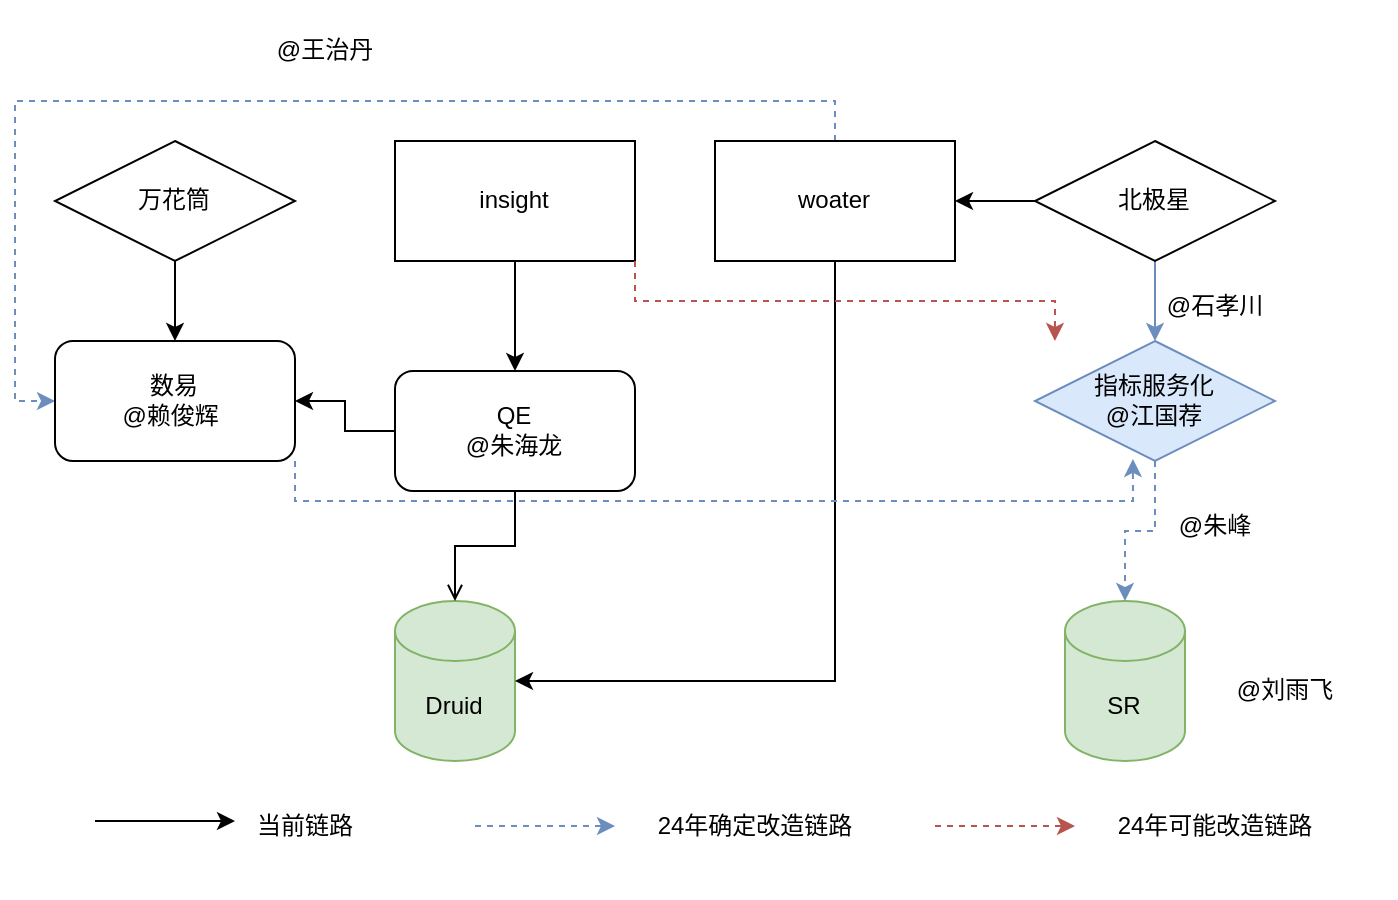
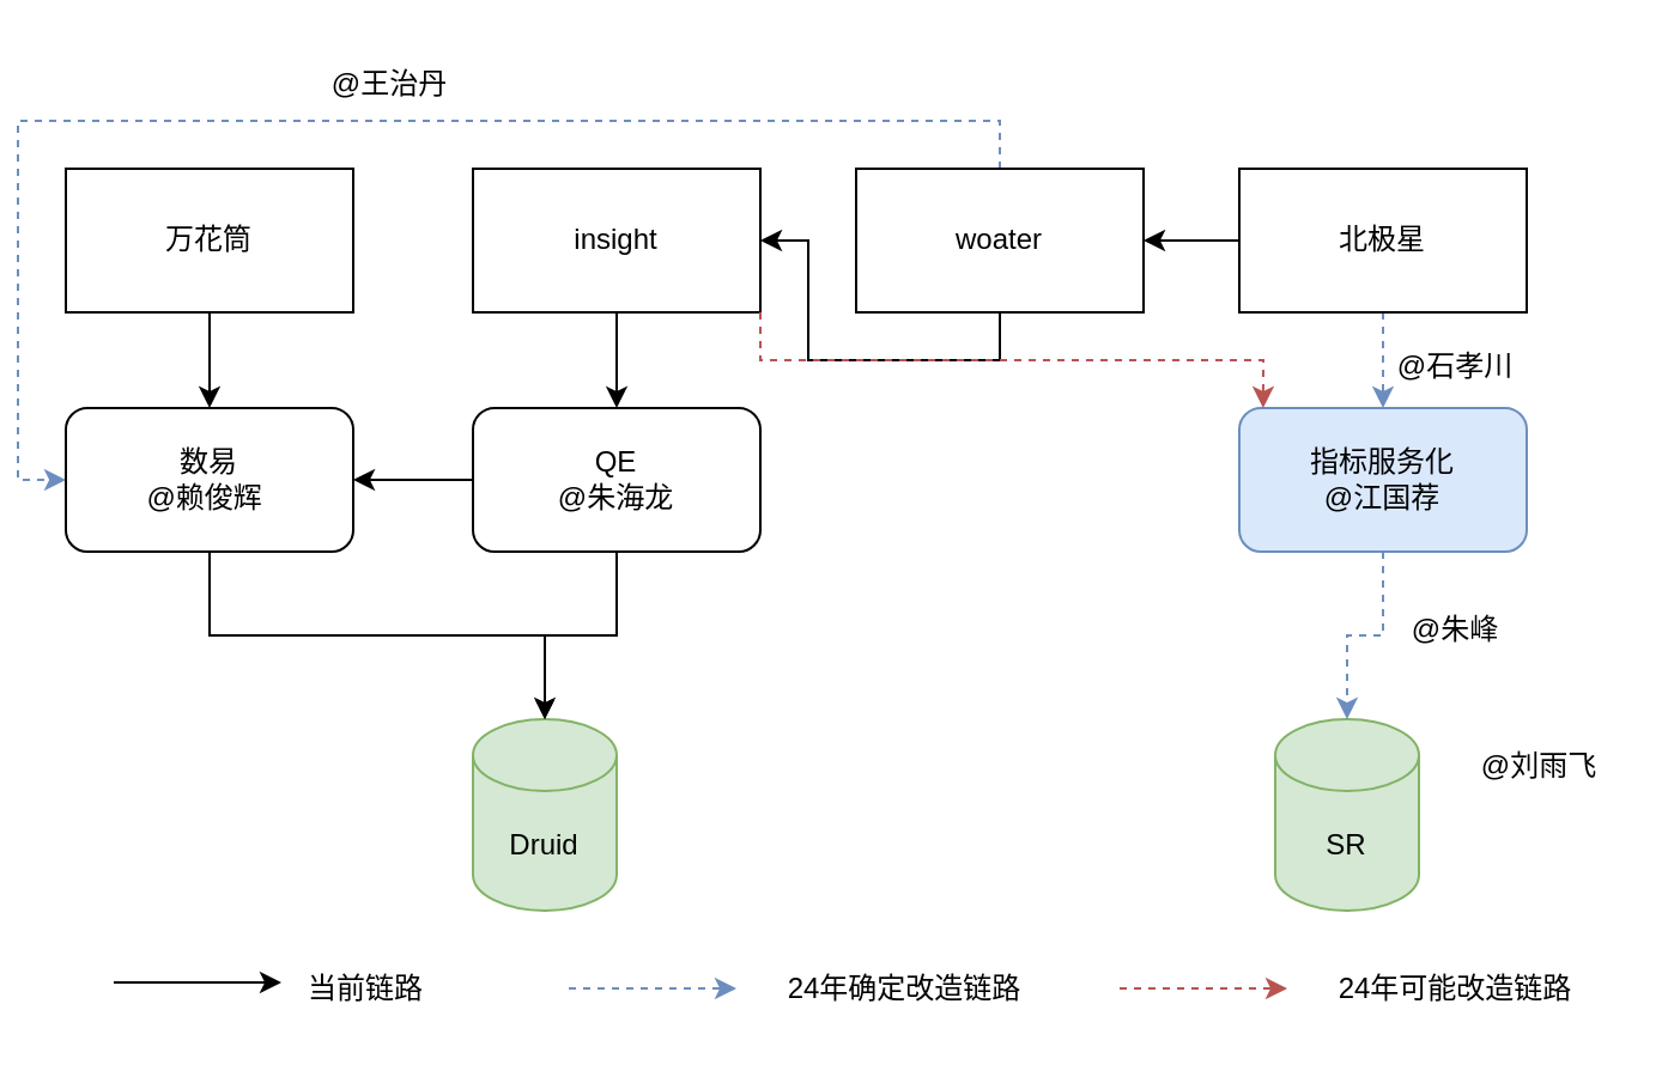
  <mxCell id="0" />
  <mxCell id="1" parent="0" />
  <mxCell id="2" style="edgeStyle=orthogonalEdgeStyle;rounded=0;orthogonalLoop=1;jettySize=auto;html=1;exitX=0.5;exitY=1;exitDx=0;exitDy=0;" parent="1" source="3" edge="1"><mxGeometry relative="1" as="geometry"><mxPoint x="80" y="170" as="targetPoint" /></mxGeometry></mxCell>
- <mxCell id="3" value="万花筒" style="rhombus;whiteSpace=wrap;html=1;" parent="1" vertex="1"><mxGeometry x="20" y="70" width="120" height="60" as="geometry" /></mxCell>
+ <mxCell id="3" value="万花筒" style="rounded=0;whiteSpace=wrap;html=1;" parent="1" vertex="1"><mxGeometry x="20" y="70" width="120" height="60" as="geometry" /></mxCell>
  <mxCell id="4" style="edgeStyle=orthogonalEdgeStyle;rounded=0;orthogonalLoop=1;jettySize=auto;html=1;exitX=0.5;exitY=1;exitDx=0;exitDy=0;" parent="1" source="5" target="15" edge="1"><mxGeometry relative="1" as="geometry" /></mxCell>
  <mxCell id="5" value="insight" style="rounded=0;whiteSpace=wrap;html=1;" parent="1" vertex="1"><mxGeometry x="190" y="70" width="120" height="60" as="geometry" /></mxCell>
  <mxCell id="6" style="edgeStyle=orthogonalEdgeStyle;rounded=0;orthogonalLoop=1;jettySize=auto;html=1;exitX=0.5;exitY=0;exitDx=0;exitDy=0;entryX=0;entryY=0.5;entryDx=0;entryDy=0;dashed=1;fillColor=#dae8fc;strokeColor=#6c8ebf;" edge="1" parent="1" source="7" target="12"><mxGeometry relative="1" as="geometry" /></mxCell>
  <mxCell id="7" value="woater" style="rounded=0;whiteSpace=wrap;html=1;" parent="1" vertex="1"><mxGeometry x="350" y="70" width="120" height="60" as="geometry" /></mxCell>
  <mxCell id="8" style="edgeStyle=orthogonalEdgeStyle;rounded=0;orthogonalLoop=1;jettySize=auto;html=1;exitX=0;exitY=0.5;exitDx=0;exitDy=0;entryX=1;entryY=0.5;entryDx=0;entryDy=0;" parent="1" source="10" target="7" edge="1"><mxGeometry relative="1" as="geometry" /></mxCell>
- <mxCell id="9" style="edgeStyle=orthogonalEdgeStyle;rounded=0;orthogonalLoop=1;jettySize=auto;html=1;exitX=0.5;exitY=1;exitDx=0;exitDy=0;entryX=0.5;entryY=0;entryDx=0;entryDy=0;dashed=0;fillColor=#dae8fc;strokeColor=#6c8ebf;" parent="1" source="10" target="20" edge="1"><mxGeometry relative="1" as="geometry" /></mxCell>
- <mxCell id="10" value="北极星" style="rhombus;whiteSpace=wrap;html=1;" parent="1" vertex="1"><mxGeometry x="510" y="70" width="120" height="60" as="geometry" /></mxCell>
+ <mxCell id="9" style="edgeStyle=orthogonalEdgeStyle;rounded=0;orthogonalLoop=1;jettySize=auto;html=1;exitX=0.5;exitY=1;exitDx=0;exitDy=0;entryX=0.5;entryY=0;entryDx=0;entryDy=0;dashed=1;fillColor=#dae8fc;strokeColor=#6c8ebf;" parent="1" source="10" target="20" edge="1"><mxGeometry relative="1" as="geometry" /></mxCell>
+ <mxCell id="10" value="北极星" style="rounded=0;whiteSpace=wrap;html=1;" parent="1" vertex="1"><mxGeometry x="510" y="70" width="120" height="60" as="geometry" /></mxCell>
  <mxCell id="11" value="Druid" style="shape=cylinder3;whiteSpace=wrap;html=1;boundedLbl=1;backgroundOutline=1;size=15;fillColor=#d5e8d4;strokeColor=#82b366;" parent="1" vertex="1"><mxGeometry x="190" y="300" width="60" height="80" as="geometry" /></mxCell>
  <mxCell id="12" value="数易&lt;br&gt;@赖俊辉&amp;nbsp;" style="rounded=1;whiteSpace=wrap;html=1;" parent="1" vertex="1"><mxGeometry x="20" y="170" width="120" height="60" as="geometry" /></mxCell>
  <mxCell id="13" style="edgeStyle=orthogonalEdgeStyle;rounded=0;orthogonalLoop=1;jettySize=auto;html=1;exitX=0.5;exitY=1;exitDx=0;exitDy=0;endArrow=open;" parent="1" source="15" target="11" edge="1"><mxGeometry relative="1" as="geometry" /></mxCell>
  <mxCell id="14" style="edgeStyle=orthogonalEdgeStyle;rounded=0;orthogonalLoop=1;jettySize=auto;html=1;exitX=0;exitY=0.5;exitDx=0;exitDy=0;entryX=1;entryY=0.5;entryDx=0;entryDy=0;" parent="1" source="15" target="12" edge="1"><mxGeometry relative="1" as="geometry" /></mxCell>
- <mxCell id="15" value="QE&lt;br&gt;@朱海龙" style="rounded=1;whiteSpace=wrap;html=1;" parent="1" vertex="1"><mxGeometry x="190" y="185" width="120" height="60" as="geometry" /></mxCell>
- <mxCell id="17" style="edgeStyle=orthogonalEdgeStyle;rounded=0;orthogonalLoop=1;jettySize=auto;html=1;exitX=0.5;exitY=1;exitDx=0;exitDy=0;entryX=1;entryY=0.5;entryDx=0;entryDy=0;entryPerimeter=0;" parent="1" source="7" target="11" edge="1"><mxGeometry relative="1" as="geometry" /></mxCell>
+ <mxCell id="15" value="QE&lt;br&gt;@朱海龙" style="rounded=1;whiteSpace=wrap;html=1;" parent="1" vertex="1"><mxGeometry x="190" y="170" width="120" height="60" as="geometry" /></mxCell>
+ <mxCell id="16" style="edgeStyle=orthogonalEdgeStyle;rounded=0;orthogonalLoop=1;jettySize=auto;html=1;exitX=0.5;exitY=1;exitDx=0;exitDy=0;entryX=0.5;entryY=0;entryDx=0;entryDy=0;entryPerimeter=0;" parent="1" source="12" target="11" edge="1"><mxGeometry relative="1" as="geometry" /></mxCell>
+ <mxCell id="17" style="edgeStyle=orthogonalEdgeStyle;rounded=0;orthogonalLoop=1;jettySize=auto;html=1;exitX=0.5;exitY=1;exitDx=0;exitDy=0;" parent="1" source="7" target="5" edge="1"><mxGeometry relative="1" as="geometry" /></mxCell>
  <mxCell id="18" value="SR" style="shape=cylinder3;whiteSpace=wrap;html=1;boundedLbl=1;backgroundOutline=1;size=15;fillColor=#d5e8d4;strokeColor=#82b366;" parent="1" vertex="1"><mxGeometry x="525" y="300" width="60" height="80" as="geometry" /></mxCell>
  <mxCell id="19" style="edgeStyle=orthogonalEdgeStyle;rounded=0;orthogonalLoop=1;jettySize=auto;html=1;exitX=0.5;exitY=1;exitDx=0;exitDy=0;dashed=1;fillColor=#dae8fc;strokeColor=#6c8ebf;" parent="1" source="20" target="18" edge="1"><mxGeometry relative="1" as="geometry" /></mxCell>
- <mxCell id="20" value="指标服务化&lt;br&gt;@江国荐" style="rhombus;whiteSpace=wrap;html=1;glass=0;shadow=0;fillColor=#dae8fc;strokeColor=#6c8ebf;" parent="1" vertex="1"><mxGeometry x="510" y="170" width="120" height="60" as="geometry" /></mxCell>
+ <mxCell id="20" value="指标服务化&lt;br&gt;@江国荐" style="rounded=1;whiteSpace=wrap;html=1;glass=0;shadow=0;fillColor=#dae8fc;strokeColor=#6c8ebf;" parent="1" vertex="1"><mxGeometry x="510" y="170" width="120" height="60" as="geometry" /></mxCell>
  <mxCell id="21" value="@石孝川" style="text;html=1;align=center;verticalAlign=middle;resizable=0;points=[];autosize=1;strokeColor=none;fillColor=none;" vertex="1" parent="1"><mxGeometry x="565" y="138" width="70" height="30" as="geometry" /></mxCell>
  <mxCell id="22" value="@朱峰" style="text;html=1;align=center;verticalAlign=middle;resizable=0;points=[];autosize=1;strokeColor=none;fillColor=none;" vertex="1" parent="1"><mxGeometry x="570" y="248" width="60" height="30" as="geometry" /></mxCell>
- <mxCell id="23" value="@刘雨飞" style="text;html=1;align=center;verticalAlign=middle;resizable=0;points=[];autosize=1;strokeColor=none;fillColor=none;" vertex="1" parent="1"><mxGeometry x="600" y="330" width="70" height="30" as="geometry" /></mxCell>
- <mxCell id="24" value="@王治丹" style="text;html=1;align=center;verticalAlign=middle;resizable=0;points=[];autosize=1;strokeColor=none;fillColor=none;" vertex="1" parent="1"><mxGeometry x="120" y="10" width="70" height="30" as="geometry" /></mxCell>
+ <mxCell id="23" value="@刘雨飞" style="text;html=1;align=center;verticalAlign=middle;resizable=0;points=[];autosize=1;strokeColor=none;fillColor=none;" vertex="1" parent="1"><mxGeometry x="600" y="305" width="70" height="30" as="geometry" /></mxCell>
+ <mxCell id="24" value="@王治丹" style="text;html=1;align=center;verticalAlign=middle;resizable=0;points=[];autosize=1;strokeColor=none;fillColor=none;" vertex="1" parent="1"><mxGeometry x="120" y="20" width="70" height="30" as="geometry" /></mxCell>
  <mxCell id="25" style="edgeStyle=orthogonalEdgeStyle;rounded=0;orthogonalLoop=1;jettySize=auto;html=1;exitX=1;exitY=1;exitDx=0;exitDy=0;entryX=0.083;entryY=0;entryDx=0;entryDy=0;entryPerimeter=0;dashed=1;fillColor=#f8cecc;strokeColor=#b85450;" edge="1" parent="1" source="5" target="20"><mxGeometry relative="1" as="geometry" /></mxCell>
- <mxCell id="26" style="edgeStyle=orthogonalEdgeStyle;rounded=0;orthogonalLoop=1;jettySize=auto;html=1;exitX=1;exitY=1;exitDx=0;exitDy=0;entryX=0.408;entryY=0.983;entryDx=0;entryDy=0;entryPerimeter=0;dashed=1;fillColor=#dae8fc;strokeColor=#6c8ebf;" edge="1" parent="1" source="12" target="20"><mxGeometry relative="1" as="geometry" /></mxCell>
  <mxCell id="27" value="" style="endArrow=classic;html=1;rounded=0;" edge="1" parent="1"><mxGeometry width="50" height="50" relative="1" as="geometry"><mxPoint x="40" y="410" as="sourcePoint" /><mxPoint x="110" y="410" as="targetPoint" /><Array as="points"><mxPoint x="80" y="410" /></Array></mxGeometry></mxCell>
  <mxCell id="28" value="当前链路" style="text;html=1;align=center;verticalAlign=middle;resizable=0;points=[];autosize=1;strokeColor=none;fillColor=none;" vertex="1" parent="1"><mxGeometry x="110" y="398" width="70" height="30" as="geometry" /></mxCell>
  <mxCell id="29" value="" style="endArrow=classic;html=1;rounded=0;fillColor=#dae8fc;strokeColor=#6c8ebf;dashed=1;" edge="1" parent="1"><mxGeometry width="50" height="50" relative="1" as="geometry"><mxPoint x="230" y="412.5" as="sourcePoint" /><mxPoint x="300" y="412.5" as="targetPoint" /><Array as="points"><mxPoint x="270" y="412.5" /></Array></mxGeometry></mxCell>
  <mxCell id="30" value="24年确定改造链路" style="text;html=1;align=center;verticalAlign=middle;resizable=0;points=[];autosize=1;strokeColor=none;fillColor=none;" vertex="1" parent="1"><mxGeometry x="310" y="398" width="120" height="30" as="geometry" /></mxCell>
  <mxCell id="31" value="" style="endArrow=classic;html=1;rounded=0;fillColor=#f8cecc;strokeColor=#b85450;dashed=1;" edge="1" parent="1"><mxGeometry width="50" height="50" relative="1" as="geometry"><mxPoint x="460" y="412.5" as="sourcePoint" /><mxPoint x="530" y="412.5" as="targetPoint" /><Array as="points"><mxPoint x="500" y="412.5" /></Array></mxGeometry></mxCell>
  <mxCell id="32" value="24年可能改造链路" style="text;html=1;align=center;verticalAlign=middle;resizable=0;points=[];autosize=1;strokeColor=none;fillColor=none;" vertex="1" parent="1"><mxGeometry x="540" y="398" width="120" height="30" as="geometry" /></mxCell>
